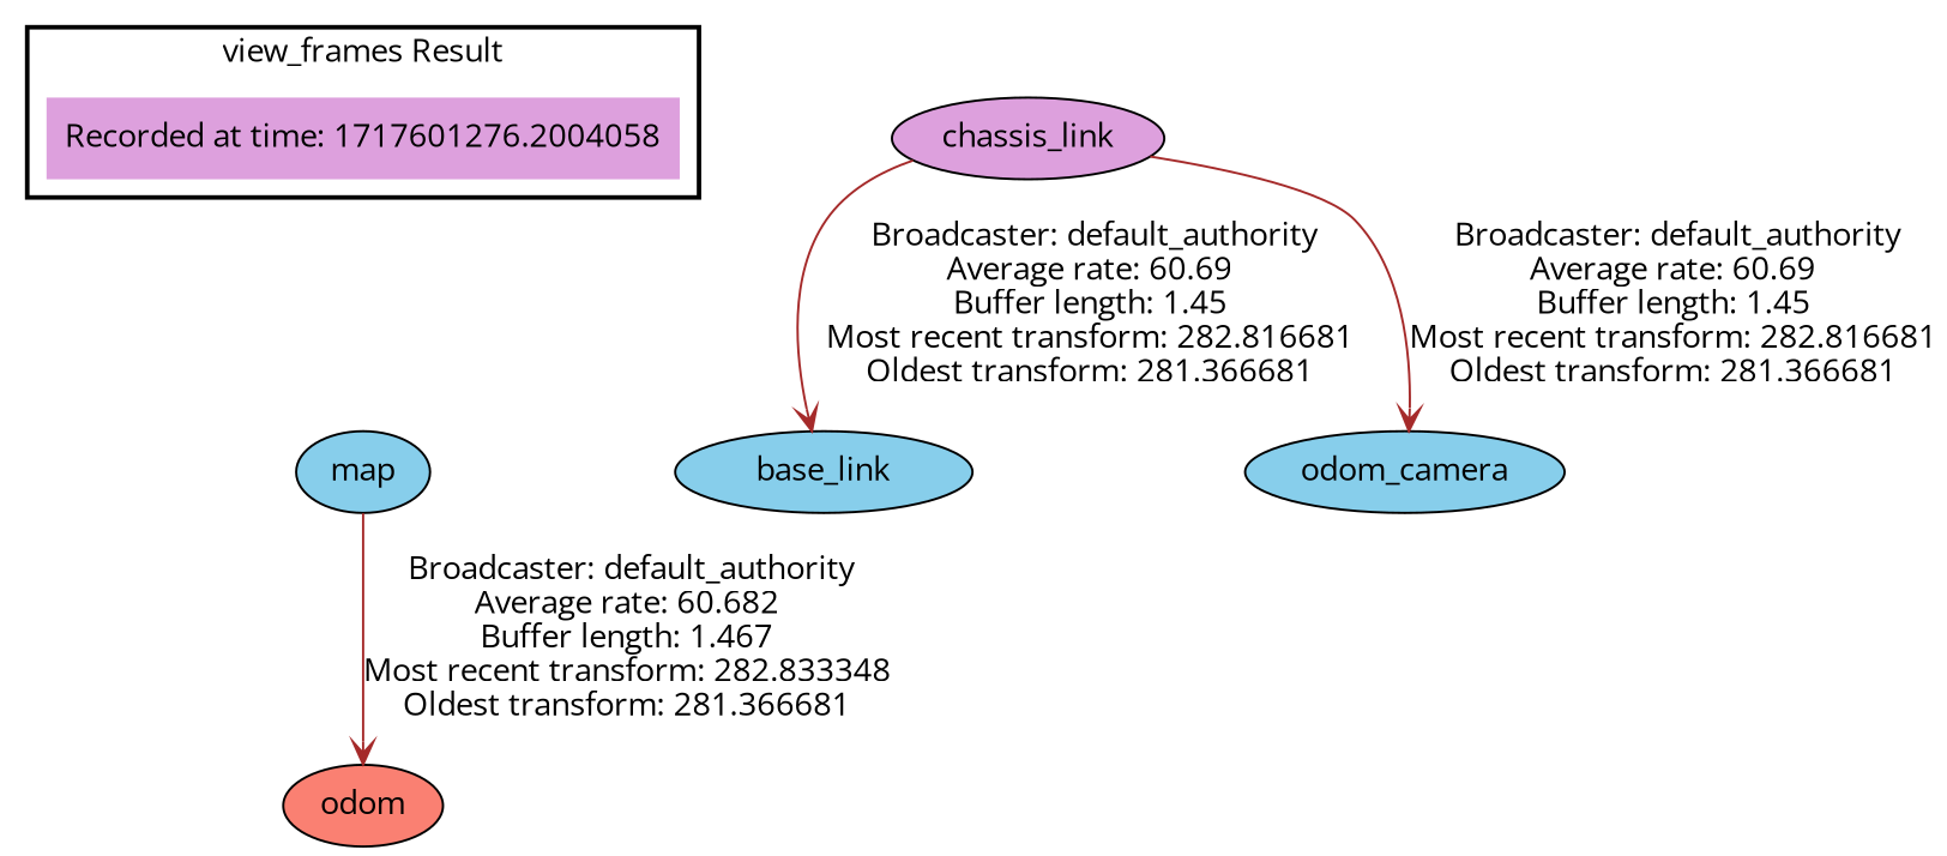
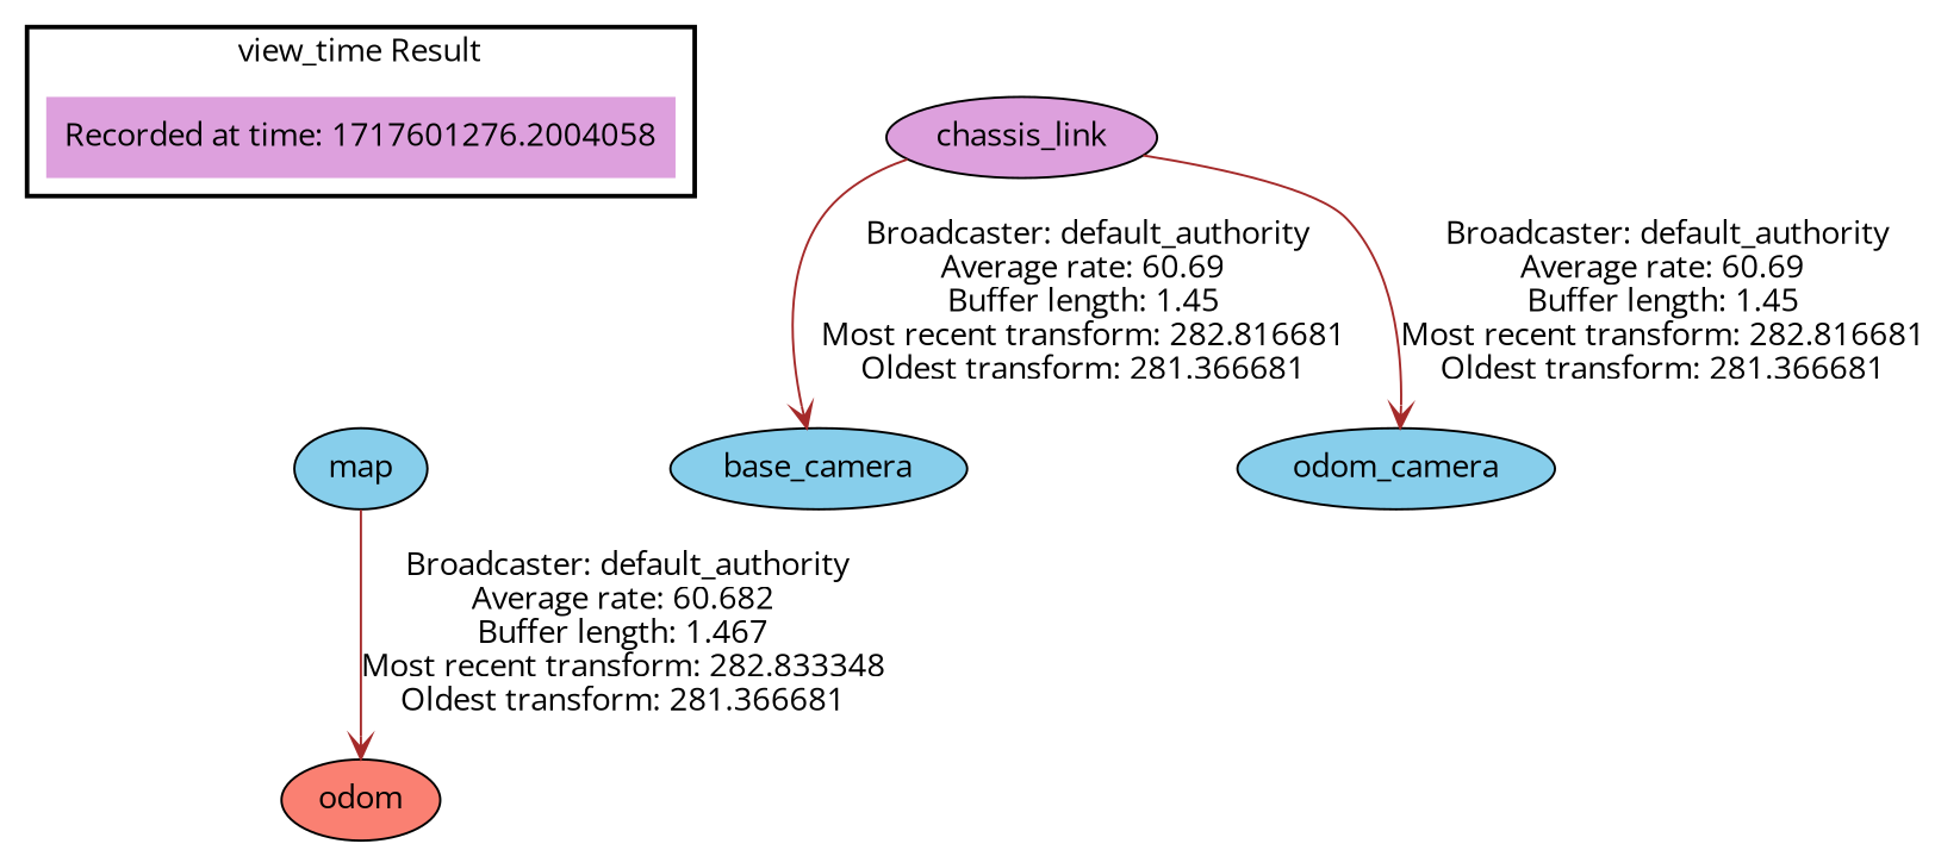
  digraph {
    fontname="Open Sans"
    node [fillcolor=skyblue fontname="Open Sans" style=filled]
    edge [fontname="Open Sans" arrowhead=vee color=brown]
    "Recorded at time: 1717601276.2004058" [fillcolor=plum shape=plaintext]
    map
    odom [fillcolor=salmon]
    chassis_link [fillcolor=plum]
-   base_link
+   base_link [label=base_camera]
    n6 [label=odom_camera]
    subgraph cluster_1 {
      color=black
-     label="view_frames Result"
+     label="view_time Result"
      style=bold
      "Recorded at time: 1717601276.2004058"
    }
    "Recorded at time: 1717601276.2004058" -> map [style=invis arrowhead="" color=""]
    map -> odom [label=" Broadcaster: default_authority\nAverage rate: 60.682\nBuffer length: 1.467\nMost recent transform: 282.833348\nOldest transform: 281.366681\n"]
    chassis_link -> base_link [label=" Broadcaster: default_authority\nAverage rate: 60.69\nBuffer length: 1.45\nMost recent transform: 282.816681\nOldest transform: 281.366681\n"]
    chassis_link -> n6 [label=" Broadcaster: default_authority\nAverage rate: 60.69\nBuffer length: 1.45\nMost recent transform: 282.816681\nOldest transform: 281.366681\n"]
  }
